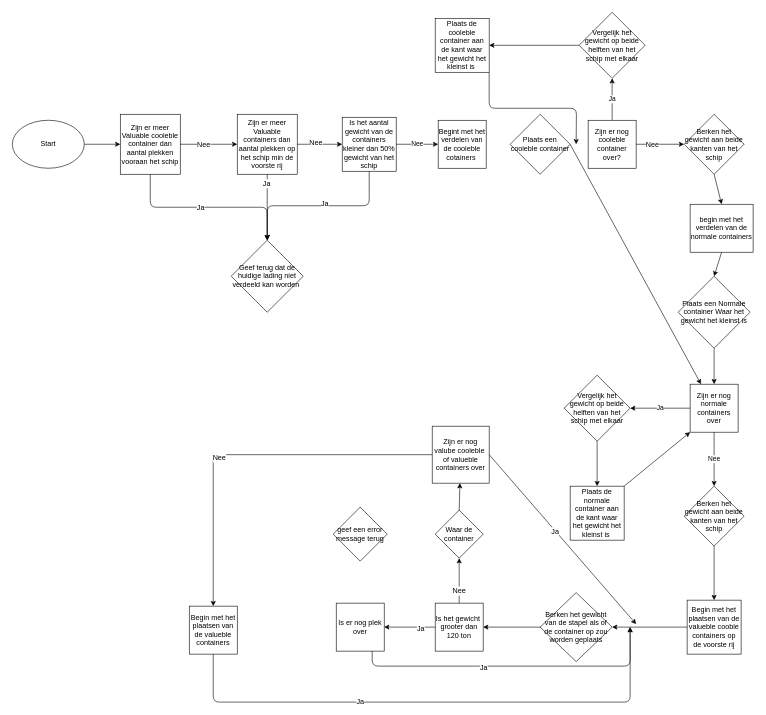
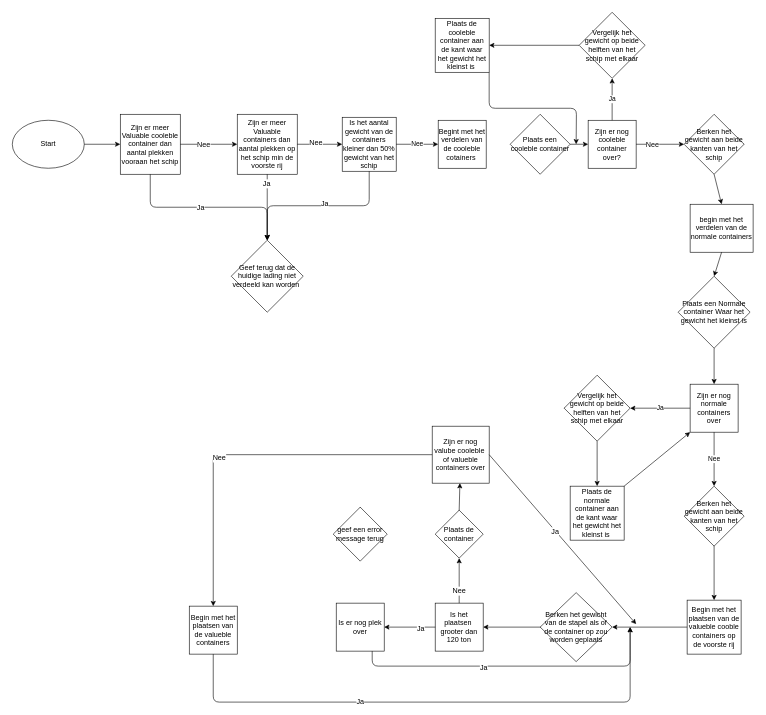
  <mxCell id="0" />
  <mxCell id="1" parent="0" />
  <mxCell id="2" value="Start" style="ellipse;whiteSpace=wrap;html=1;" vertex="1" parent="1"><mxGeometry x="20" y="200" width="120" height="80" as="geometry" /></mxCell>
  <mxCell id="3" value="" style="endArrow=classic;html=1;exitX=1;exitY=0.5;exitDx=0;exitDy=0;" edge="1" parent="1" source="2" target="4"><mxGeometry width="50" height="50" relative="1" as="geometry"><mxPoint x="260" y="310" as="sourcePoint" /><mxPoint x="230" y="240" as="targetPoint" /></mxGeometry></mxCell>
  <mxCell id="4" value="Zijn er meer Valuable cooleble container dan aantal plekken vooraan het schip" style="whiteSpace=wrap;html=1;aspect=fixed;" vertex="1" parent="1"><mxGeometry x="200" y="190" width="100" height="100" as="geometry" /></mxCell>
  <mxCell id="5" value="" style="endArrow=classic;html=1;exitX=0.5;exitY=1;exitDx=0;exitDy=0;edgeStyle=orthogonalEdgeStyle;" edge="1" parent="1" source="4" target="8"><mxGeometry width="50" height="50" relative="1" as="geometry"><mxPoint x="230" y="180" as="sourcePoint" /><mxPoint x="250" y="370" as="targetPoint" /></mxGeometry></mxCell>
  <mxCell id="6" value="" style="endArrow=classic;html=1;exitX=1;exitY=0.5;exitDx=0;exitDy=0;" edge="1" parent="1" source="4" target="9"><mxGeometry width="50" height="50" relative="1" as="geometry"><mxPoint x="360" y="280" as="sourcePoint" /><mxPoint x="400" y="240" as="targetPoint" /></mxGeometry></mxCell>
  <mxCell id="7" value="Nee" style="text;html=1;align=center;verticalAlign=middle;resizable=0;points=[];labelBackgroundColor=#ffffff;" vertex="1" connectable="0" parent="6"><mxGeometry x="-0.38" relative="1" as="geometry"><mxPoint x="9" as="offset" /></mxGeometry></mxCell>
  <mxCell id="8" value="Geef terug dat de huidige lading niet verdeeld kan worden&amp;nbsp;" style="rhombus;whiteSpace=wrap;html=1;" vertex="1" parent="1"><mxGeometry x="385" y="400" width="120" height="120" as="geometry" /></mxCell>
  <mxCell id="9" value="Zijn er meer Valuable containers dan aantal plekken op het schip min de voorste rij" style="whiteSpace=wrap;html=1;aspect=fixed;" vertex="1" parent="1"><mxGeometry x="395" y="190" width="100" height="100" as="geometry" /></mxCell>
  <mxCell id="10" value="" style="endArrow=classic;html=1;exitX=0.5;exitY=1;exitDx=0;exitDy=0;edgeStyle=orthogonalEdgeStyle;entryX=0.5;entryY=0;entryDx=0;entryDy=0;" edge="1" parent="1" source="9" target="8"><mxGeometry width="50" height="50" relative="1" as="geometry"><mxPoint x="445" y="285" as="sourcePoint" /><mxPoint x="330" y="350" as="targetPoint" /></mxGeometry></mxCell>
  <mxCell id="11" value="" style="endArrow=classic;html=1;exitX=1;exitY=0.5;exitDx=0;exitDy=0;" edge="1" parent="1" source="9" target="13"><mxGeometry width="50" height="50" relative="1" as="geometry"><mxPoint x="510" y="290" as="sourcePoint" /><mxPoint x="590" y="240" as="targetPoint" /></mxGeometry></mxCell>
  <mxCell id="12" value="Nee" style="text;html=1;align=center;verticalAlign=middle;resizable=0;points=[];labelBackgroundColor=#ffffff;" vertex="1" connectable="0" parent="11"><mxGeometry x="-0.2" y="3" relative="1" as="geometry"><mxPoint as="offset" /></mxGeometry></mxCell>
  <mxCell id="13" value="Is het aantal gewicht van de containers kleiner dan 50% gewicht van het schip" style="whiteSpace=wrap;html=1;aspect=fixed;" vertex="1" parent="1"><mxGeometry x="570" y="195" width="90" height="90" as="geometry" /></mxCell>
  <mxCell id="14" value="" style="endArrow=classic;html=1;exitX=0.5;exitY=1;exitDx=0;exitDy=0;entryX=0.5;entryY=0;entryDx=0;entryDy=0;edgeStyle=orthogonalEdgeStyle;" edge="1" parent="1" source="13" target="8"><mxGeometry width="50" height="50" relative="1" as="geometry"><mxPoint x="660" y="410" as="sourcePoint" /><mxPoint x="710" y="360" as="targetPoint" /></mxGeometry></mxCell>
  <mxCell id="15" value="Ja" style="text;html=1;align=center;verticalAlign=middle;resizable=0;points=[];labelBackgroundColor=#ffffff;" vertex="1" connectable="0" parent="14"><mxGeometry x="-0.074" y="-3" relative="1" as="geometry"><mxPoint as="offset" /></mxGeometry></mxCell>
  <mxCell id="16" value="Ja" style="text;html=1;align=center;verticalAlign=middle;resizable=0;points=[];labelBackgroundColor=#ffffff;" vertex="1" connectable="0" parent="1"><mxGeometry x="260" y="340" as="geometry"><mxPoint x="73" y="5" as="offset" /></mxGeometry></mxCell>
  <mxCell id="17" value="Ja" style="text;html=1;align=center;verticalAlign=middle;resizable=0;points=[];labelBackgroundColor=#ffffff;" vertex="1" connectable="0" parent="1"><mxGeometry x="370" y="300" as="geometry"><mxPoint x="73" y="5" as="offset" /></mxGeometry></mxCell>
  <mxCell id="18" value="Nee" style="endArrow=classic;html=1;exitX=1;exitY=0.5;exitDx=0;exitDy=0;" edge="1" parent="1" source="13" target="19"><mxGeometry width="50" height="50" relative="1" as="geometry"><mxPoint x="680" y="250" as="sourcePoint" /><mxPoint x="770" y="240" as="targetPoint" /></mxGeometry></mxCell>
  <mxCell id="19" value="Begint met het verdelen van de cooleble cotainers&amp;nbsp;" style="whiteSpace=wrap;html=1;aspect=fixed;" vertex="1" parent="1"><mxGeometry x="730" y="200" width="80" height="80" as="geometry" /></mxCell>
  <mxCell id="20" value="Plaats een cooleble container" style="rhombus;whiteSpace=wrap;html=1;" vertex="1" parent="1"><mxGeometry x="850" y="190" width="100" height="100" as="geometry" /></mxCell>
- <mxCell id="21" value="" style="endArrow=classic;html=1;exitX=1;exitY=0.5;exitDx=0;exitDy=0;" edge="1" parent="1" source="20" target="38"><mxGeometry width="50" height="50" relative="1" as="geometry"><mxPoint x="1000" y="280" as="sourcePoint" /><mxPoint x="1020" y="240" as="targetPoint" /></mxGeometry></mxCell>
+ <mxCell id="21" value="" style="endArrow=classic;html=1;exitX=1;exitY=0.5;exitDx=0;exitDy=0;" edge="1" parent="1" source="20" target="22"><mxGeometry width="50" height="50" relative="1" as="geometry"><mxPoint x="1000" y="280" as="sourcePoint" /><mxPoint x="1020" y="240" as="targetPoint" /></mxGeometry></mxCell>
  <mxCell id="22" value="Zijn er nog cooleble container over?" style="whiteSpace=wrap;html=1;aspect=fixed;" vertex="1" parent="1"><mxGeometry x="980" y="200" width="80" height="80" as="geometry" /></mxCell>
  <mxCell id="23" value="Ja" style="endArrow=classic;html=1;exitX=0.5;exitY=0;exitDx=0;exitDy=0;" edge="1" parent="1" source="22" target="24"><mxGeometry width="50" height="50" relative="1" as="geometry"><mxPoint x="990" y="180" as="sourcePoint" /><mxPoint x="1020" y="120" as="targetPoint" /></mxGeometry></mxCell>
  <mxCell id="24" value="Vergelijk het gewicht op beide helften van het schip met elkaar" style="rhombus;whiteSpace=wrap;html=1;" vertex="1" parent="1"><mxGeometry x="965" y="20" width="110" height="110" as="geometry" /></mxCell>
  <mxCell id="25" value="" style="endArrow=classic;html=1;exitX=0;exitY=0.5;exitDx=0;exitDy=0;entryX=1;entryY=0.5;entryDx=0;entryDy=0;" edge="1" parent="1" source="24" target="26"><mxGeometry width="50" height="50" relative="1" as="geometry"><mxPoint x="900" y="30" as="sourcePoint" /><mxPoint x="890" y="75" as="targetPoint" /></mxGeometry></mxCell>
  <mxCell id="26" value="Plaats de cooleble container aan de kant waar het gewicht het kleinst is&amp;nbsp;" style="whiteSpace=wrap;html=1;aspect=fixed;" vertex="1" parent="1"><mxGeometry x="725" y="30" width="90" height="90" as="geometry" /></mxCell>
  <mxCell id="27" value="" style="endArrow=classic;html=1;exitX=1;exitY=1;exitDx=0;exitDy=0;edgeStyle=orthogonalEdgeStyle;" edge="1" parent="1" source="26"><mxGeometry width="50" height="50" relative="1" as="geometry"><mxPoint x="860" y="160" as="sourcePoint" /><mxPoint x="960" y="240" as="targetPoint" /></mxGeometry></mxCell>
  <mxCell id="28" value="begin met het verdelen van de normale containers" style="whiteSpace=wrap;html=1;aspect=fixed;" vertex="1" parent="1"><mxGeometry x="1150" y="340" width="105" height="80" as="geometry" /></mxCell>
  <mxCell id="29" value="" style="endArrow=classic;html=1;exitX=1;exitY=0.5;exitDx=0;exitDy=0;" edge="1" parent="1" source="32"><mxGeometry width="50" height="50" relative="1" as="geometry"><mxPoint x="1060" y="240" as="sourcePoint" /><mxPoint x="1170" y="240" as="targetPoint" /><Array as="points" /></mxGeometry></mxCell>
  <mxCell id="30" value="Nee" style="text;html=1;align=center;verticalAlign=middle;resizable=0;points=[];labelBackgroundColor=#ffffff;" vertex="1" connectable="0" parent="29"><mxGeometry x="-0.345" relative="1" as="geometry"><mxPoint as="offset" /></mxGeometry></mxCell>
  <mxCell id="31" value="Plaats een Normale container Waar het gewicht het kleinst is" style="rhombus;whiteSpace=wrap;html=1;" vertex="1" parent="1"><mxGeometry x="1130" y="460" width="120" height="120" as="geometry" /></mxCell>
  <mxCell id="32" value="Berken het gewicht aan beide kanten van het schip" style="rhombus;whiteSpace=wrap;html=1;" vertex="1" parent="1"><mxGeometry x="1140" y="190" width="100" height="100" as="geometry" /></mxCell>
  <mxCell id="33" value="" style="endArrow=classic;html=1;exitX=1;exitY=0.5;exitDx=0;exitDy=0;" edge="1" parent="1" source="22" target="32"><mxGeometry width="50" height="50" relative="1" as="geometry"><mxPoint x="1060" y="240" as="sourcePoint" /><mxPoint x="1170" y="240" as="targetPoint" /><Array as="points" /></mxGeometry></mxCell>
  <mxCell id="34" value="Nee" style="text;html=1;align=center;verticalAlign=middle;resizable=0;points=[];labelBackgroundColor=#ffffff;" vertex="1" connectable="0" parent="33"><mxGeometry x="-0.345" relative="1" as="geometry"><mxPoint as="offset" /></mxGeometry></mxCell>
  <mxCell id="35" value="" style="endArrow=classic;html=1;exitX=0.5;exitY=1;exitDx=0;exitDy=0;entryX=0.5;entryY=0;entryDx=0;entryDy=0;" edge="1" parent="1" source="32" target="28"><mxGeometry width="50" height="50" relative="1" as="geometry"><mxPoint x="1280" y="340" as="sourcePoint" /><mxPoint x="1330" y="290" as="targetPoint" /></mxGeometry></mxCell>
  <mxCell id="36" value="" style="endArrow=classic;html=1;exitX=0.5;exitY=1;exitDx=0;exitDy=0;entryX=0.5;entryY=0;entryDx=0;entryDy=0;" edge="1" parent="1" source="28" target="31"><mxGeometry width="50" height="50" relative="1" as="geometry"><mxPoint x="1230" y="470" as="sourcePoint" /><mxPoint x="1280" y="420" as="targetPoint" /></mxGeometry></mxCell>
  <mxCell id="37" value="" style="endArrow=classic;html=1;exitX=0.5;exitY=1;exitDx=0;exitDy=0;" edge="1" parent="1" source="31" target="38"><mxGeometry width="50" height="50" relative="1" as="geometry"><mxPoint x="1120" y="660" as="sourcePoint" /><mxPoint x="1190" y="680" as="targetPoint" /></mxGeometry></mxCell>
  <mxCell id="38" value="Zijn er nog normale containers over" style="whiteSpace=wrap;html=1;aspect=fixed;" vertex="1" parent="1"><mxGeometry x="1150" y="640" width="80" height="80" as="geometry" /></mxCell>
  <mxCell id="39" value="Nee" style="endArrow=classic;html=1;exitX=0.5;exitY=1;exitDx=0;exitDy=0;" edge="1" parent="1" source="46"><mxGeometry width="50" height="50" relative="1" as="geometry"><mxPoint x="1170" y="840" as="sourcePoint" /><mxPoint x="1190" y="840" as="targetPoint" /></mxGeometry></mxCell>
  <mxCell id="40" value="Ja" style="endArrow=classic;html=1;exitX=0;exitY=0.5;exitDx=0;exitDy=0;" edge="1" parent="1" source="41"><mxGeometry width="50" height="50" relative="1" as="geometry"><mxPoint x="1010" y="750" as="sourcePoint" /><mxPoint x="1050" y="680" as="targetPoint" /></mxGeometry></mxCell>
  <mxCell id="41" value="Vergelijk het gewicht op beide helften van het schip met elkaar" style="rhombus;whiteSpace=wrap;html=1;" vertex="1" parent="1"><mxGeometry x="940" y="625" width="110" height="110" as="geometry" /></mxCell>
  <mxCell id="42" value="Ja" style="endArrow=classic;html=1;exitX=0;exitY=0.5;exitDx=0;exitDy=0;" edge="1" parent="1" source="38" target="41"><mxGeometry width="50" height="50" relative="1" as="geometry"><mxPoint x="1150" y="680" as="sourcePoint" /><mxPoint x="1050" y="680" as="targetPoint" /></mxGeometry></mxCell>
  <mxCell id="43" value="" style="endArrow=classic;html=1;exitX=0.5;exitY=1;exitDx=0;exitDy=0;" edge="1" parent="1" source="44"><mxGeometry width="50" height="50" relative="1" as="geometry"><mxPoint x="880" y="790" as="sourcePoint" /><mxPoint x="995" y="820" as="targetPoint" /></mxGeometry></mxCell>
  <mxCell id="44" value="Plaats de normale container aan de kant waar het gewicht het kleinst is&amp;nbsp;" style="whiteSpace=wrap;html=1;aspect=fixed;" vertex="1" parent="1"><mxGeometry x="950" y="810" width="90" height="90" as="geometry" /></mxCell>
  <mxCell id="45" value="" style="endArrow=classic;html=1;exitX=0.5;exitY=1;exitDx=0;exitDy=0;" edge="1" parent="1" source="41" target="44"><mxGeometry width="50" height="50" relative="1" as="geometry"><mxPoint x="995" y="735" as="sourcePoint" /><mxPoint x="995" y="820" as="targetPoint" /></mxGeometry></mxCell>
  <mxCell id="46" value="Berken het gewicht aan beide kanten van het schip" style="rhombus;whiteSpace=wrap;html=1;" vertex="1" parent="1"><mxGeometry x="1140" y="810" width="100" height="100" as="geometry" /></mxCell>
  <mxCell id="47" value="Nee" style="endArrow=classic;html=1;exitX=0.5;exitY=1;exitDx=0;exitDy=0;" edge="1" parent="1" source="38" target="46"><mxGeometry width="50" height="50" relative="1" as="geometry"><mxPoint x="1190" y="720" as="sourcePoint" /><mxPoint x="1190" y="840" as="targetPoint" /></mxGeometry></mxCell>
  <mxCell id="48" value="" style="endArrow=classic;html=1;exitX=1;exitY=0;exitDx=0;exitDy=0;entryX=0;entryY=1;entryDx=0;entryDy=0;" edge="1" parent="1" source="44" target="38"><mxGeometry width="50" height="50" relative="1" as="geometry"><mxPoint x="1060" y="790" as="sourcePoint" /><mxPoint x="1110" y="740" as="targetPoint" /></mxGeometry></mxCell>
  <mxCell id="49" value="" style="endArrow=classic;html=1;exitX=0.5;exitY=1;exitDx=0;exitDy=0;" edge="1" parent="1" source="46" target="50"><mxGeometry width="50" height="50" relative="1" as="geometry"><mxPoint x="1230" y="1050" as="sourcePoint" /><mxPoint x="1190" y="970" as="targetPoint" /></mxGeometry></mxCell>
  <mxCell id="50" value="Begin met het plaatsen van de valueble cooble containers op de voorste rij" style="whiteSpace=wrap;html=1;aspect=fixed;" vertex="1" parent="1"><mxGeometry x="1145" y="1000" width="90" height="90" as="geometry" /></mxCell>
  <mxCell id="51" value="" style="endArrow=classic;html=1;exitX=0;exitY=0.5;exitDx=0;exitDy=0;" edge="1" parent="1" source="52"><mxGeometry width="50" height="50" relative="1" as="geometry"><mxPoint x="1080" y="1120" as="sourcePoint" /><mxPoint x="1010" y="1045" as="targetPoint" /></mxGeometry></mxCell>
  <mxCell id="52" value="Berken het gewicht van de stapel als of de container op zou worden geplaats" style="rhombus;whiteSpace=wrap;html=1;" vertex="1" parent="1"><mxGeometry x="900" y="987.5" width="120" height="115" as="geometry" /></mxCell>
  <mxCell id="53" value="" style="endArrow=classic;html=1;exitX=0;exitY=0.5;exitDx=0;exitDy=0;" edge="1" parent="1" source="50" target="52"><mxGeometry width="50" height="50" relative="1" as="geometry"><mxPoint x="1145" y="1045" as="sourcePoint" /><mxPoint x="1010" y="1045" as="targetPoint" /></mxGeometry></mxCell>
  <mxCell id="54" value="" style="endArrow=classic;html=1;exitX=0;exitY=0.5;exitDx=0;exitDy=0;" edge="1" parent="1" source="55"><mxGeometry width="50" height="50" relative="1" as="geometry"><mxPoint x="820" y="1110" as="sourcePoint" /><mxPoint x="760" y="1045" as="targetPoint" /></mxGeometry></mxCell>
- <mxCell id="55" value="Is het gewicht&amp;nbsp; grooter dan 120 ton" style="whiteSpace=wrap;html=1;aspect=fixed;" vertex="1" parent="1"><mxGeometry x="725" y="1005" width="80" height="80" as="geometry" /></mxCell>
+ <mxCell id="55" value="Is het plaatsen&amp;nbsp; grooter dan 120 ton" style="whiteSpace=wrap;html=1;aspect=fixed;" vertex="1" parent="1"><mxGeometry x="725" y="1005" width="80" height="80" as="geometry" /></mxCell>
  <mxCell id="56" value="" style="endArrow=classic;html=1;exitX=0;exitY=0.5;exitDx=0;exitDy=0;" edge="1" parent="1" source="52" target="55"><mxGeometry width="50" height="50" relative="1" as="geometry"><mxPoint x="900" y="1045" as="sourcePoint" /><mxPoint x="760" y="1045" as="targetPoint" /></mxGeometry></mxCell>
  <mxCell id="57" value="" style="endArrow=classic;html=1;exitX=0.5;exitY=0;exitDx=0;exitDy=0;" edge="1" parent="1" source="59"><mxGeometry width="50" height="50" relative="1" as="geometry"><mxPoint x="620" y="1040" as="sourcePoint" /><mxPoint x="765" y="930" as="targetPoint" /></mxGeometry></mxCell>
  <mxCell id="58" value="Nee" style="text;html=1;align=center;verticalAlign=middle;resizable=0;points=[];labelBackgroundColor=#ffffff;" vertex="1" connectable="0" parent="57"><mxGeometry x="-0.429" y="1" relative="1" as="geometry"><mxPoint as="offset" /></mxGeometry></mxCell>
- <mxCell id="59" value="Waar de container" style="rhombus;whiteSpace=wrap;html=1;" vertex="1" parent="1"><mxGeometry x="725" y="850" width="80" height="80" as="geometry" /></mxCell>
+ <mxCell id="59" value="Plaats de container" style="rhombus;whiteSpace=wrap;html=1;" vertex="1" parent="1"><mxGeometry x="725" y="850" width="80" height="80" as="geometry" /></mxCell>
  <mxCell id="60" value="" style="endArrow=classic;html=1;exitX=0.5;exitY=0;exitDx=0;exitDy=0;" edge="1" parent="1" source="55" target="59"><mxGeometry width="50" height="50" relative="1" as="geometry"><mxPoint x="765" y="1005" as="sourcePoint" /><mxPoint x="765" y="930" as="targetPoint" /></mxGeometry></mxCell>
  <mxCell id="61" value="Nee" style="text;html=1;align=center;verticalAlign=middle;resizable=0;points=[];labelBackgroundColor=#ffffff;" vertex="1" connectable="0" parent="60"><mxGeometry x="-0.429" y="1" relative="1" as="geometry"><mxPoint as="offset" /></mxGeometry></mxCell>
  <mxCell id="62" value="" style="endArrow=classic;html=1;exitX=0;exitY=0.5;exitDx=0;exitDy=0;" edge="1" parent="1" source="64"><mxGeometry width="50" height="50" relative="1" as="geometry"><mxPoint x="725" y="1045" as="sourcePoint" /><mxPoint x="620" y="1045" as="targetPoint" /></mxGeometry></mxCell>
  <mxCell id="63" value="Ja" style="text;html=1;align=center;verticalAlign=middle;resizable=0;points=[];labelBackgroundColor=#ffffff;" vertex="1" connectable="0" parent="62"><mxGeometry x="-0.402" y="2" relative="1" as="geometry"><mxPoint as="offset" /></mxGeometry></mxCell>
  <mxCell id="64" value="Is er nog plek over" style="whiteSpace=wrap;html=1;aspect=fixed;" vertex="1" parent="1"><mxGeometry x="560" y="1005" width="80" height="80" as="geometry" /></mxCell>
  <mxCell id="65" value="" style="endArrow=classic;html=1;exitX=0;exitY=0.5;exitDx=0;exitDy=0;" edge="1" parent="1" source="55" target="64"><mxGeometry width="50" height="50" relative="1" as="geometry"><mxPoint x="725" y="1045" as="sourcePoint" /><mxPoint x="620" y="1045" as="targetPoint" /></mxGeometry></mxCell>
  <mxCell id="66" value="Ja" style="text;html=1;align=center;verticalAlign=middle;resizable=0;points=[];labelBackgroundColor=#ffffff;" vertex="1" connectable="0" parent="65"><mxGeometry x="-0.402" y="2" relative="1" as="geometry"><mxPoint as="offset" /></mxGeometry></mxCell>
  <mxCell id="67" value="Nee" style="endArrow=classic;html=1;exitX=0.5;exitY=0;exitDx=0;exitDy=0;" edge="1" parent="1" source="68"><mxGeometry width="50" height="50" relative="1" as="geometry"><mxPoint x="570" y="970" as="sourcePoint" /><mxPoint x="600" y="930" as="targetPoint" /></mxGeometry></mxCell>
  <mxCell id="68" value="geef een error message terug" style="rhombus;whiteSpace=wrap;html=1;" vertex="1" parent="1"><mxGeometry x="555" y="845" width="90" height="90" as="geometry" /></mxCell>
  <mxCell id="69" value="" style="endArrow=classic;html=1;exitX=0.75;exitY=1;exitDx=0;exitDy=0;edgeStyle=orthogonalEdgeStyle;" edge="1" parent="1" source="64"><mxGeometry width="50" height="50" relative="1" as="geometry"><mxPoint x="680" y="1170" as="sourcePoint" /><mxPoint x="1050" y="1045" as="targetPoint" /><Array as="points"><mxPoint x="620" y="1110" /><mxPoint x="1050" y="1110" /></Array></mxGeometry></mxCell>
  <mxCell id="70" value="Ja" style="text;html=1;align=center;verticalAlign=middle;resizable=0;points=[];labelBackgroundColor=#ffffff;" vertex="1" connectable="0" parent="69"><mxGeometry x="-0.365" y="-2" relative="1" as="geometry"><mxPoint x="45" as="offset" /></mxGeometry></mxCell>
  <mxCell id="71" value="" style="endArrow=classic;html=1;exitX=0.5;exitY=0;exitDx=0;exitDy=0;" edge="1" parent="1" source="59" target="72"><mxGeometry width="50" height="50" relative="1" as="geometry"><mxPoint x="800" y="740" as="sourcePoint" /><mxPoint x="765" y="740" as="targetPoint" /></mxGeometry></mxCell>
  <mxCell id="72" value="Zijn er nog valube cooleble&amp;nbsp; of valueble containers over" style="whiteSpace=wrap;html=1;aspect=fixed;" vertex="1" parent="1"><mxGeometry x="720" y="710" width="95" height="95" as="geometry" /></mxCell>
  <mxCell id="73" value="Begin met het plaatsen van de valueble containers" style="whiteSpace=wrap;html=1;aspect=fixed;" vertex="1" parent="1"><mxGeometry x="315" y="1010" width="80" height="80" as="geometry" /></mxCell>
  <mxCell id="74" value="" style="endArrow=classic;html=1;exitX=0;exitY=0.5;exitDx=0;exitDy=0;entryX=0.5;entryY=0;entryDx=0;entryDy=0;edgeStyle=orthogonalEdgeStyle;" edge="1" parent="1" source="72" target="73"><mxGeometry width="50" height="50" relative="1" as="geometry"><mxPoint x="610" y="760" as="sourcePoint" /><mxPoint x="640" y="720" as="targetPoint" /></mxGeometry></mxCell>
  <mxCell id="75" value="Nee" style="text;html=1;align=center;verticalAlign=middle;resizable=0;points=[];labelBackgroundColor=#ffffff;" vertex="1" connectable="0" parent="74"><mxGeometry x="-0.132" y="3" relative="1" as="geometry"><mxPoint x="-88" y="2" as="offset" /></mxGeometry></mxCell>
  <mxCell id="76" value="" style="endArrow=classic;html=1;exitX=1;exitY=0.5;exitDx=0;exitDy=0;elbow=vertical;" edge="1" parent="1" source="72"><mxGeometry width="50" height="50" relative="1" as="geometry"><mxPoint x="840" y="930" as="sourcePoint" /><mxPoint x="1060" y="1040" as="targetPoint" /></mxGeometry></mxCell>
  <mxCell id="77" value="Ja" style="text;html=1;align=center;verticalAlign=middle;resizable=0;points=[];labelBackgroundColor=#ffffff;" vertex="1" connectable="0" parent="76"><mxGeometry x="-0.1" y="-1" relative="1" as="geometry"><mxPoint as="offset" /></mxGeometry></mxCell>
  <mxCell id="78" value="" style="endArrow=classic;html=1;exitX=0.5;exitY=1;exitDx=0;exitDy=0;edgeStyle=orthogonalEdgeStyle;" edge="1" parent="1" source="73"><mxGeometry width="50" height="50" relative="1" as="geometry"><mxPoint x="430" y="1180" as="sourcePoint" /><mxPoint x="1050" y="1045" as="targetPoint" /><Array as="points"><mxPoint x="355" y="1170" /><mxPoint x="1050" y="1170" /><mxPoint x="1050" y="1103" /></Array></mxGeometry></mxCell>
  <mxCell id="79" value="Ja" style="text;html=1;align=center;verticalAlign=middle;resizable=0;points=[];labelBackgroundColor=#ffffff;" vertex="1" connectable="0" parent="78"><mxGeometry x="-0.28" y="2" relative="1" as="geometry"><mxPoint as="offset" /></mxGeometry></mxCell>
